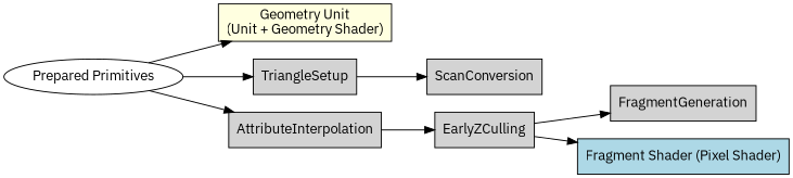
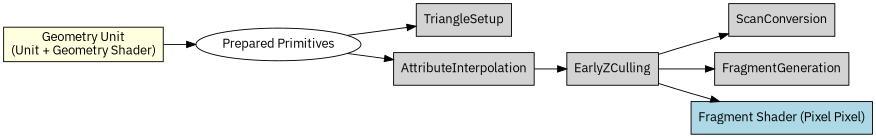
  digraph {
    fontname="IBM Plex Sans"
    rankdir=LR
    node [fillcolor=lightgray fontname="IBM Plex Sans" shape=box style=filled]
    edge [fontname="IBM Plex Sans"]
    n1 [fillcolor=lightyellow label="Geometry Unit\n(Unit + Geometry Shader)"]
    n2 [fillcolor=white label="Prepared Primitives" shape=ellipse]
    TriangleSetup
    AttributeInterpolation
    ScanConversion
    EarlyZCulling
    FragmentGeneration
-   n8 [fillcolor=lightblue label="Fragment Shader (Pixel Shader)"]
-   n2 -> n1
+   n8 [fillcolor=lightblue label="Fragment Shader (Pixel Pixel)"]
+   n1 -> n2
    n2 -> TriangleSetup
    n2 -> AttributeInterpolation
-   TriangleSetup -> ScanConversion
+   EarlyZCulling -> ScanConversion
    AttributeInterpolation -> EarlyZCulling
    EarlyZCulling -> FragmentGeneration
    EarlyZCulling -> n8
  }
